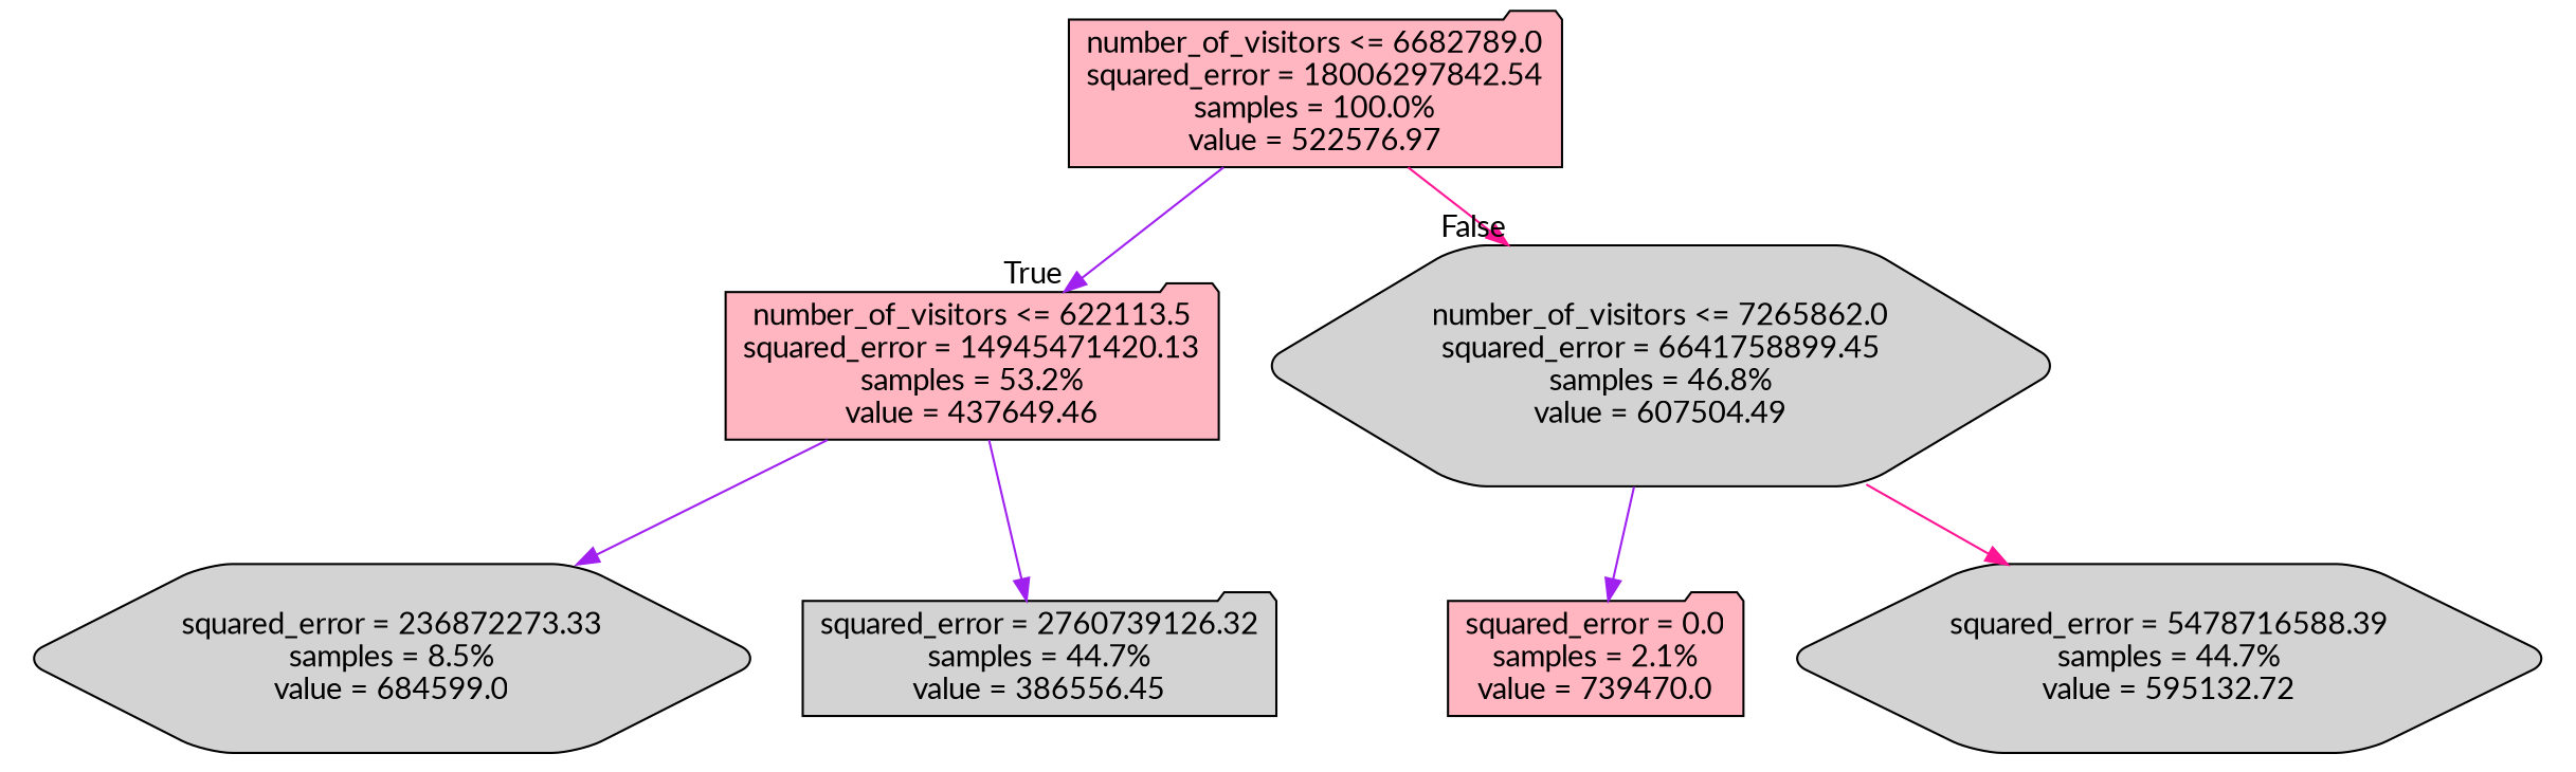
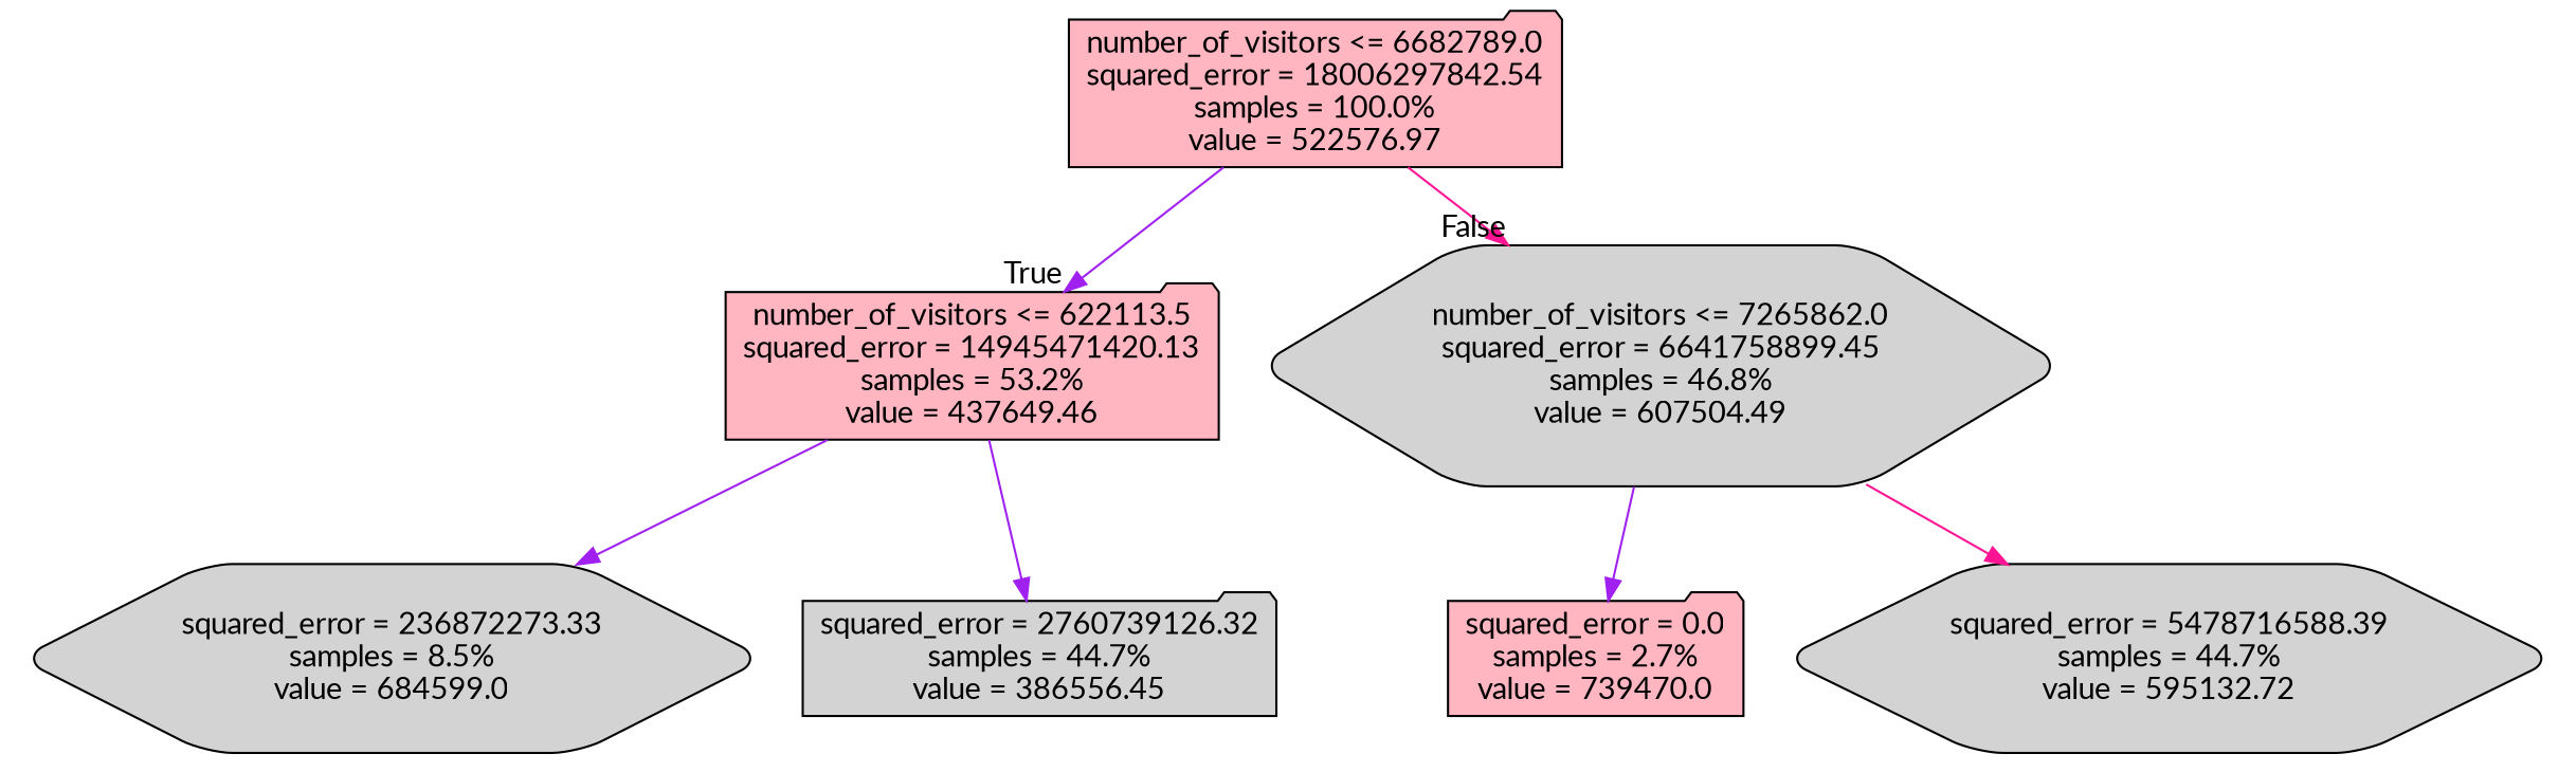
  digraph {
    fontname=Lato
    node [color=black fillcolor=lightgrey fontname=Lato shape=folder style="filled, rounded"]
    edge [fontname=Lato color=purple]
    n1 [fillcolor=lightpink label="number_of_visitors <= 6682789.0\nsquared_error = 18006297842.54\nsamples = 100.0%\nvalue = 522576.97"]
    n2 [fillcolor=lightpink label="number_of_visitors <= 622113.5\nsquared_error = 14945471420.13\nsamples = 53.2%\nvalue = 437649.46"]
    n3 [label="number_of_visitors <= 7265862.0\nsquared_error = 6641758899.45\nsamples = 46.8%\nvalue = 607504.49" shape=hexagon]
    n4 [label="squared_error = 236872273.33\nsamples = 8.5%\nvalue = 684599.0" shape=hexagon]
    n5 [label="squared_error = 2760739126.32\nsamples = 44.7%\nvalue = 386556.45"]
-   n6 [fillcolor=lightpink label="squared_error = 0.0\nsamples = 2.1%\nvalue = 739470.0"]
+   n6 [fillcolor=lightpink label="squared_error = 0.0\nsamples = 2.7%\nvalue = 739470.0"]
    n7 [label="squared_error = 5478716588.39\nsamples = 44.7%\nvalue = 595132.72" shape=hexagon]
    n1 -> n2 [headlabel=True labelangle=45 labeldistance=2.5]
    n1 -> n3 [headlabel=False labelangle=-45 labeldistance=2.5 color=deeppink]
    n2 -> n4
    n2 -> n5
    n3 -> n6
    n3 -> n7 [color=deeppink]
  }
